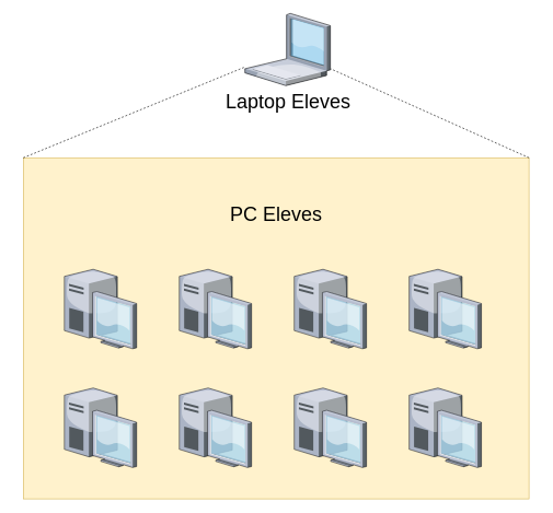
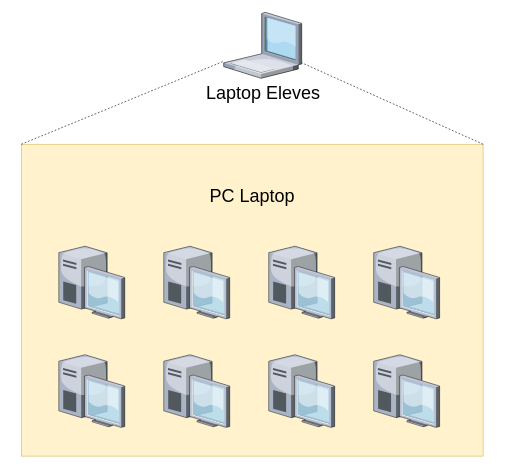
  <mxCell id="0" style=";html=1;" />
  <mxCell id="1" style=";html=1;" parent="0" />
  <mxCell id="2" value="" style="rounded=0;whiteSpace=wrap;html=1;align=left;fillColor=#fff2cc;strokeColor=#d6b656;" vertex="1" parent="1"><mxGeometry x="35" y="240" width="770" height="520" as="geometry" /></mxCell>
  <mxCell id="3" value="" style="verticalLabelPosition=bottom;sketch=0;aspect=fixed;html=1;verticalAlign=top;strokeColor=none;align=center;outlineConnect=0;shape=mxgraph.citrix.desktop;" vertex="1" parent="1"><mxGeometry x="97.5" y="410" width="110" height="121.12" as="geometry" /></mxCell>
  <mxCell id="4" value="" style="verticalLabelPosition=bottom;sketch=0;aspect=fixed;html=1;verticalAlign=top;strokeColor=none;align=center;outlineConnect=0;shape=mxgraph.citrix.desktop;" vertex="1" parent="1"><mxGeometry x="272.5" y="410" width="110" height="121.12" as="geometry" /></mxCell>
  <mxCell id="5" value="" style="verticalLabelPosition=bottom;sketch=0;aspect=fixed;html=1;verticalAlign=top;strokeColor=none;align=center;outlineConnect=0;shape=mxgraph.citrix.desktop;" vertex="1" parent="1"><mxGeometry x="447.5" y="410" width="110" height="121.12" as="geometry" /></mxCell>
  <mxCell id="6" value="" style="verticalLabelPosition=bottom;sketch=0;aspect=fixed;html=1;verticalAlign=top;strokeColor=none;align=center;outlineConnect=0;shape=mxgraph.citrix.desktop;" vertex="1" parent="1"><mxGeometry x="622.5" y="410" width="110" height="121.12" as="geometry" /></mxCell>
  <mxCell id="7" value="" style="verticalLabelPosition=bottom;sketch=0;aspect=fixed;html=1;verticalAlign=top;strokeColor=none;align=center;outlineConnect=0;shape=mxgraph.citrix.desktop;" vertex="1" parent="1"><mxGeometry x="97.5" y="591" width="110" height="121.12" as="geometry" /></mxCell>
  <mxCell id="8" value="" style="verticalLabelPosition=bottom;sketch=0;aspect=fixed;html=1;verticalAlign=top;strokeColor=none;align=center;outlineConnect=0;shape=mxgraph.citrix.desktop;" vertex="1" parent="1"><mxGeometry x="272.5" y="591" width="110" height="121.12" as="geometry" /></mxCell>
  <mxCell id="9" value="" style="verticalLabelPosition=bottom;sketch=0;aspect=fixed;html=1;verticalAlign=top;strokeColor=none;align=center;outlineConnect=0;shape=mxgraph.citrix.desktop;" vertex="1" parent="1"><mxGeometry x="447.5" y="591" width="110" height="121.12" as="geometry" /></mxCell>
  <mxCell id="10" value="" style="verticalLabelPosition=bottom;sketch=0;aspect=fixed;html=1;verticalAlign=top;strokeColor=none;align=center;outlineConnect=0;shape=mxgraph.citrix.desktop;" vertex="1" parent="1"><mxGeometry x="622.5" y="591" width="110" height="121.12" as="geometry" /></mxCell>
- <mxCell id="11" value="PC Eleves" style="text;html=1;align=center;verticalAlign=middle;whiteSpace=wrap;rounded=0;fontSize=30;" vertex="1" parent="1"><mxGeometry y="311" width="800" height="30" as="geometry" x="20" /></mxCell>
+ <mxCell id="11" value="PC Laptop" style="text;html=1;align=center;verticalAlign=middle;whiteSpace=wrap;rounded=0;fontSize=30;" vertex="1" parent="1"><mxGeometry y="311" width="800" height="30" as="geometry" x="20" /></mxCell>
  <mxCell id="12" value="" style="endArrow=none;dashed=1;html=1;rounded=0;exitX=0;exitY=0;exitDx=0;exitDy=0;" edge="1" parent="1" source="2" target="14"><mxGeometry width="50" height="50" relative="1" as="geometry"><mxPoint x="25" y="200" as="sourcePoint" /><mxPoint x="75" y="150" as="targetPoint" /></mxGeometry></mxCell>
  <mxCell id="13" value="" style="endArrow=none;dashed=1;html=1;rounded=0;exitX=1;exitY=0;exitDx=0;exitDy=0;" edge="1" parent="1" source="2" target="14"><mxGeometry width="50" height="50" relative="1" as="geometry"><mxPoint x="1175" y="200" as="sourcePoint" /><mxPoint x="1225" y="150" as="targetPoint" /></mxGeometry></mxCell>
  <mxCell id="14" value="&lt;span style=&quot;font-size: 30px;&quot;&gt;Laptop Eleves&lt;/span&gt;" style="verticalLabelPosition=bottom;sketch=0;aspect=fixed;html=1;verticalAlign=top;strokeColor=none;align=center;outlineConnect=0;shape=mxgraph.citrix.laptop_1;" vertex="1" parent="1"><mxGeometry x="372.5" y="20" width="130" height="110" as="geometry" /></mxCell>
